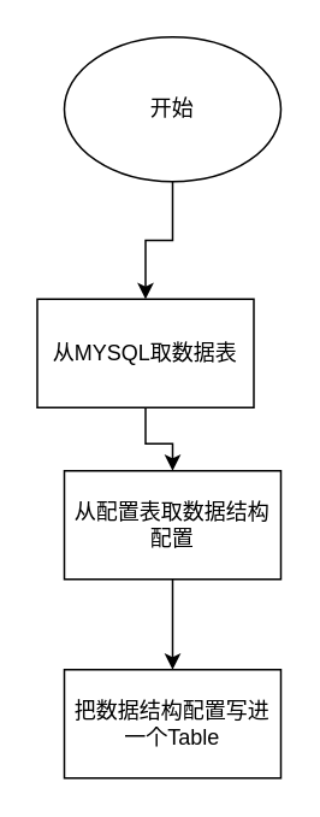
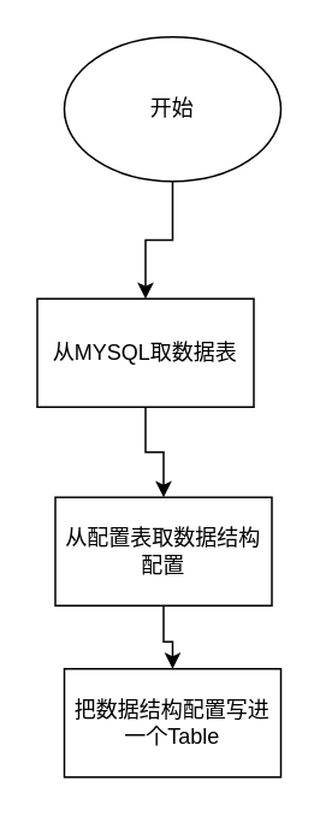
  <mxCell id="0" />
  <mxCell id="1" parent="0" />
  <mxCell id="2" style="edgeStyle=orthogonalEdgeStyle;rounded=0;orthogonalLoop=1;jettySize=auto;html=1;exitX=0.5;exitY=1;exitDx=0;exitDy=0;" edge="1" parent="1" source="3" target="7"><mxGeometry relative="1" as="geometry" /></mxCell>
  <mxCell id="3" value="从MYSQL取数据表" style="rounded=0;whiteSpace=wrap;html=1;" parent="1" vertex="1"><mxGeometry x="20" y="165" width="120" height="60" as="geometry" /></mxCell>
  <mxCell id="4" style="edgeStyle=orthogonalEdgeStyle;rounded=0;orthogonalLoop=1;jettySize=auto;html=1;exitX=0.5;exitY=1;exitDx=0;exitDy=0;" edge="1" parent="1" source="5" target="3"><mxGeometry relative="1" as="geometry" /></mxCell>
  <mxCell id="5" value="开始" style="ellipse;whiteSpace=wrap;html=1;" vertex="1" parent="1"><mxGeometry x="35" y="20" width="120" height="80" as="geometry" /></mxCell>
  <mxCell id="6" style="edgeStyle=orthogonalEdgeStyle;rounded=0;orthogonalLoop=1;jettySize=auto;html=1;exitX=0.5;exitY=1;exitDx=0;exitDy=0;" edge="1" parent="1" source="7" target="8"><mxGeometry relative="1" as="geometry" /></mxCell>
- <mxCell id="7" value="从配置表取数据结构配置" style="rounded=0;whiteSpace=wrap;html=1;" vertex="1" parent="1"><mxGeometry x="35" y="260" width="120" height="60" as="geometry" /></mxCell>
+ <mxCell id="7" value="从配置表取数据结构配置" style="rounded=0;whiteSpace=wrap;html=1;" vertex="1" parent="1"><mxGeometry x="30" y="275" width="120" height="60" as="geometry" /></mxCell>
  <mxCell id="8" value="把数据结构配置写进一个Table" style="rounded=0;whiteSpace=wrap;html=1;" vertex="1" parent="1"><mxGeometry x="35" y="370" width="120" height="60" as="geometry" /></mxCell>
